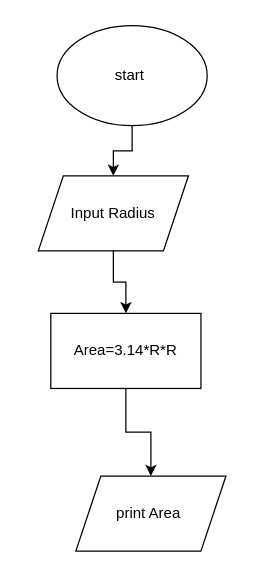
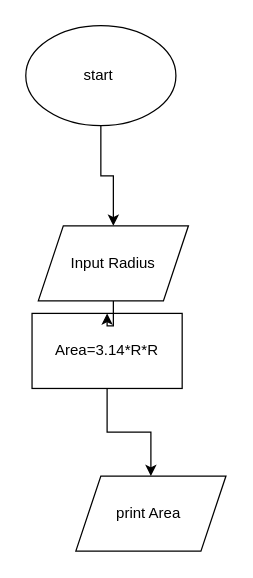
  <mxCell id="0" />
  <mxCell id="1" parent="0" />
  <mxCell id="2" value="" style="edgeStyle=orthogonalEdgeStyle;rounded=0;orthogonalLoop=1;jettySize=auto;html=1;" edge="1" parent="1" source="3" target="8"><mxGeometry relative="1" as="geometry" /></mxCell>
- <mxCell id="3" value="start&lt;span style=&quot;white-space: pre;&quot;&gt; &lt;/span&gt;" style="ellipse;whiteSpace=wrap;html=1;" vertex="1" parent="1"><mxGeometry x="45" y="20" width="120" height="80" as="geometry" /></mxCell>
+ <mxCell id="3" value="start&lt;span style=&quot;white-space: pre;&quot;&gt; &lt;/span&gt;" style="ellipse;whiteSpace=wrap;html=1;" vertex="1" parent="1"><mxGeometry x="20" y="20" width="120" height="80" as="geometry" /></mxCell>
  <mxCell id="4" value="print Area&amp;nbsp;" style="shape=parallelogram;perimeter=parallelogramPerimeter;whiteSpace=wrap;html=1;fixedSize=1;" vertex="1" parent="1"><mxGeometry x="60" y="380" width="120" height="60" as="geometry" /></mxCell>
  <mxCell id="5" value="" style="edgeStyle=orthogonalEdgeStyle;rounded=0;orthogonalLoop=1;jettySize=auto;html=1;" edge="1" parent="1" source="6" target="4"><mxGeometry relative="1" as="geometry" /></mxCell>
- <mxCell id="6" value="Area=3.14*R*R" style="rounded=0;whiteSpace=wrap;html=1;" vertex="1" parent="1"><mxGeometry x="40" y="250" width="120" height="60" as="geometry" /></mxCell>
+ <mxCell id="6" value="Area=3.14*R*R" style="rounded=0;whiteSpace=wrap;html=1;" vertex="1" parent="1"><mxGeometry x="25" y="250" width="120" height="60" as="geometry" /></mxCell>
  <mxCell id="7" value="" style="edgeStyle=orthogonalEdgeStyle;rounded=0;orthogonalLoop=1;jettySize=auto;html=1;" edge="1" parent="1" source="8" target="6"><mxGeometry relative="1" as="geometry" /></mxCell>
- <mxCell id="8" value="Input Radius" style="shape=parallelogram;perimeter=parallelogramPerimeter;whiteSpace=wrap;html=1;fixedSize=1;" vertex="1" parent="1"><mxGeometry x="30" y="140" width="120" height="60" as="geometry" /></mxCell>
+ <mxCell id="8" value="Input Radius" style="shape=parallelogram;perimeter=parallelogramPerimeter;whiteSpace=wrap;html=1;fixedSize=1;" vertex="1" parent="1"><mxGeometry x="30" y="180" width="120" height="60" as="geometry" /></mxCell>
